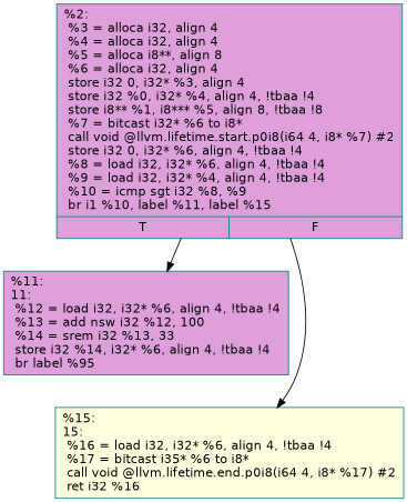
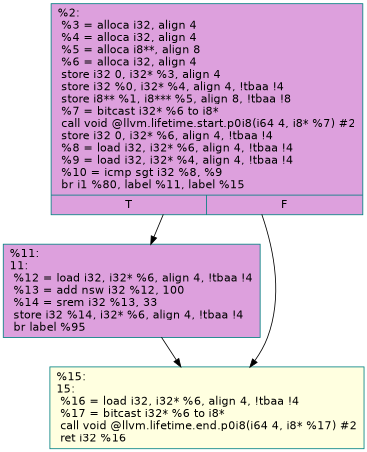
  digraph {
    fontname="DejaVu Sans"
    node [color=teal fillcolor=plum fontname="DejaVu Sans" shape=record style=filled]
    edge [fontname="DejaVu Sans"]
-   n1 [label="{%2:\l  %3 = alloca i32, align 4\l  %4 = alloca i32, align 4\l  %5 = alloca i8**, align 8\l  %6 = alloca i32, align 4\l  store i32 0, i32* %3, align 4\l  store i32 %0, i32* %4, align 4, !tbaa !4\l  store i8** %1, i8*** %5, align 8, !tbaa !8\l  %7 = bitcast i32* %6 to i8*\l  call void @llvm.lifetime.start.p0i8(i64 4, i8* %7) #2\l  store i32 0, i32* %6, align 4, !tbaa !4\l  %8 = load i32, i32* %6, align 4, !tbaa !4\l  %9 = load i32, i32* %4, align 4, !tbaa !4\l  %10 = icmp sgt i32 %8, %9\l  br i1 %10, label %11, label %15\l|{<s0>T|<s1>F}}"]
+   n1 [label="{%2:\l  %3 = alloca i32, align 4\l  %4 = alloca i32, align 4\l  %5 = alloca i8**, align 8\l  %6 = alloca i32, align 4\l  store i32 0, i32* %3, align 4\l  store i32 %0, i32* %4, align 4, !tbaa !4\l  store i8** %1, i8*** %5, align 8, !tbaa !8\l  %7 = bitcast i32* %6 to i8*\l  call void @llvm.lifetime.start.p0i8(i64 4, i8* %7) #2\l  store i32 0, i32* %6, align 4, !tbaa !4\l  %8 = load i32, i32* %6, align 4, !tbaa !4\l  %9 = load i32, i32* %4, align 4, !tbaa !4\l  %10 = icmp sgt i32 %8, %9\l  br i1 %80, label %11, label %15\l|{<s0>T|<s1>F}}"]
    n2 [label="{%11:\l11:                                               \l  %12 = load i32, i32* %6, align 4, !tbaa !4\l  %13 = add nsw i32 %12, 100\l  %14 = srem i32 %13, 33\l  store i32 %14, i32* %6, align 4, !tbaa !4\l  br label %95\l}"]
-   n3 [fillcolor=lightyellow label="{%15:\l15:                                               \l  %16 = load i32, i32* %6, align 4, !tbaa !4\l  %17 = bitcast i35* %6 to i8*\l  call void @llvm.lifetime.end.p0i8(i64 4, i8* %17) #2\l  ret i32 %16\l}"]
+   n3 [fillcolor=lightyellow label="{%15:\l15:                                               \l  %16 = load i32, i32* %6, align 4, !tbaa !4\l  %17 = bitcast i32* %6 to i8*\l  call void @llvm.lifetime.end.p0i8(i64 4, i8* %17) #2\l  ret i32 %16\l}"]
    n1 -> n2
    n1 -> n3
+   n2 -> n3
  }
